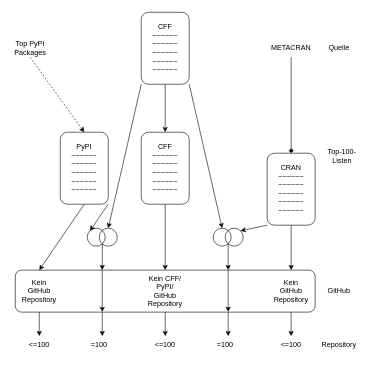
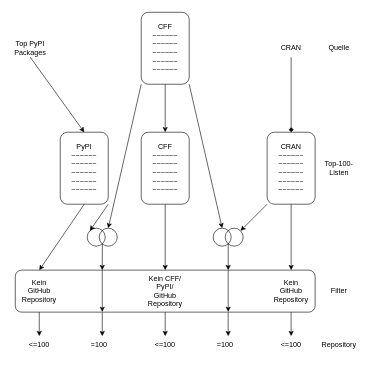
  <mxCell id="0" />
  <mxCell id="1" parent="0" />
  <mxCell id="2" value="PyPI&lt;div&gt;~~~~~~&lt;/div&gt;&lt;div&gt;~~~~~~&lt;/div&gt;&lt;div&gt;~~~~~~&lt;/div&gt;&lt;div&gt;~~~~~~&lt;/div&gt;&lt;div&gt;~~~~~~&lt;/div&gt;" style="rounded=1;whiteSpace=wrap;html=1;" parent="1" vertex="1"><mxGeometry x="100" y="220" width="80" height="120" as="geometry" /></mxCell>
  <mxCell id="3" value="CFF&lt;div&gt;~~~~~~&lt;/div&gt;&lt;div&gt;~~~~~~&lt;/div&gt;&lt;div&gt;~~~~~~&lt;/div&gt;&lt;div&gt;~~~~~~&lt;/div&gt;&lt;div&gt;~~~~~~&lt;/div&gt;" style="rounded=1;whiteSpace=wrap;html=1;" parent="1" vertex="1"><mxGeometry x="235" y="220" width="80" height="120" as="geometry" /></mxCell>
- <mxCell id="4" value="CRAN&lt;div&gt;~~~~~~&lt;/div&gt;&lt;div&gt;~~~~~~&lt;/div&gt;&lt;div&gt;~~~~~~&lt;/div&gt;&lt;div&gt;~~~~~~&lt;/div&gt;&lt;div&gt;~~~~~~&lt;/div&gt;" style="rounded=1;whiteSpace=wrap;html=1;" parent="1" vertex="1"><mxGeometry x="445" y="255" width="80" height="120" as="geometry" /></mxCell>
+ <mxCell id="4" value="CRAN&lt;div&gt;~~~~~~&lt;/div&gt;&lt;div&gt;~~~~~~&lt;/div&gt;&lt;div&gt;~~~~~~&lt;/div&gt;&lt;div&gt;~~~~~~&lt;/div&gt;&lt;div&gt;~~~~~~&lt;/div&gt;" style="rounded=1;whiteSpace=wrap;html=1;" parent="1" vertex="1"><mxGeometry x="445" y="220" width="80" height="120" as="geometry" /></mxCell>
  <mxCell id="5" value="" style="ellipse;whiteSpace=wrap;html=1;aspect=fixed;" parent="1" vertex="1"><mxGeometry x="145" y="380" width="30" height="30" as="geometry" /></mxCell>
  <mxCell id="6" value="" style="ellipse;whiteSpace=wrap;html=1;aspect=fixed;backgroundOutline=0;fillColor=none;" parent="1" vertex="1"><mxGeometry x="165" y="380" width="30" height="30" as="geometry" /></mxCell>
  <mxCell id="7" value="" style="ellipse;whiteSpace=wrap;html=1;aspect=fixed;" parent="1" vertex="1"><mxGeometry x="355" y="380" width="30" height="30" as="geometry" /></mxCell>
  <mxCell id="8" value="" style="ellipse;whiteSpace=wrap;html=1;aspect=fixed;backgroundOutline=0;fillColor=none;" parent="1" vertex="1"><mxGeometry x="375" y="380" width="30" height="30" as="geometry" /></mxCell>
  <mxCell id="9" value="" style="endArrow=classic;html=1;rounded=0;entryX=0;entryY=0;entryDx=0;entryDy=0;exitX=1;exitY=1;exitDx=0;exitDy=0;" parent="1" source="2" target="5" edge="1"><mxGeometry width="50" height="50" relative="1" as="geometry"><mxPoint x="125" y="330" as="sourcePoint" /><mxPoint x="205" y="340" as="targetPoint" /></mxGeometry></mxCell>
  <mxCell id="10" value="" style="endArrow=classic;html=1;rounded=0;entryX=0.5;entryY=0;entryDx=0;entryDy=0;exitX=0;exitY=1;exitDx=0;exitDy=0;" parent="1" source="37" target="6" edge="1"><mxGeometry width="50" height="50" relative="1" as="geometry"><mxPoint x="145" y="390" as="sourcePoint" /><mxPoint x="195" y="340" as="targetPoint" /></mxGeometry></mxCell>
  <mxCell id="11" value="" style="endArrow=classic;html=1;rounded=0;entryX=0.5;entryY=0;entryDx=0;entryDy=0;exitX=1;exitY=1;exitDx=0;exitDy=0;" parent="1" source="37" target="7" edge="1"><mxGeometry width="50" height="50" relative="1" as="geometry"><mxPoint x="335" y="380" as="sourcePoint" /><mxPoint x="385" y="330" as="targetPoint" /></mxGeometry></mxCell>
  <mxCell id="12" value="" style="endArrow=classic;html=1;rounded=0;entryX=1;entryY=0;entryDx=0;entryDy=0;exitX=0;exitY=1;exitDx=0;exitDy=0;" parent="1" source="4" target="8" edge="1"><mxGeometry width="50" height="50" relative="1" as="geometry"><mxPoint x="435" y="340" as="sourcePoint" /><mxPoint x="385" y="330" as="targetPoint" /></mxGeometry></mxCell>
  <mxCell id="13" value="" style="rounded=1;whiteSpace=wrap;html=1;" parent="1" vertex="1"><mxGeometry x="25" y="450" width="500" height="70" as="geometry" /></mxCell>
  <mxCell id="14" value="" style="endArrow=classic;html=1;rounded=0;exitX=0.172;exitY=0.874;exitDx=0;exitDy=0;exitPerimeter=0;entryX=0.29;entryY=0;entryDx=0;entryDy=0;entryPerimeter=0;" parent="1" source="6" target="13" edge="1"><mxGeometry width="50" height="50" relative="1" as="geometry"><mxPoint x="105" y="450" as="sourcePoint" /><mxPoint x="175" y="440" as="targetPoint" /></mxGeometry></mxCell>
  <mxCell id="15" value="" style="endArrow=classic;html=1;rounded=0;exitX=0.168;exitY=0.872;exitDx=0;exitDy=0;exitPerimeter=0;entryX=0.71;entryY=0;entryDx=0;entryDy=0;entryPerimeter=0;" parent="1" source="8" target="13" edge="1"><mxGeometry width="50" height="50" relative="1" as="geometry"><mxPoint x="385" y="420" as="sourcePoint" /><mxPoint x="380" y="450" as="targetPoint" /></mxGeometry></mxCell>
  <mxCell id="16" value="" style="endArrow=classic;html=1;rounded=0;exitX=0.5;exitY=1;exitDx=0;exitDy=0;entryX=0.08;entryY=0;entryDx=0;entryDy=0;entryPerimeter=0;" parent="1" source="2" target="13" edge="1"><mxGeometry width="50" height="50" relative="1" as="geometry"><mxPoint x="125" y="460" as="sourcePoint" /><mxPoint x="65" y="450" as="targetPoint" /></mxGeometry></mxCell>
  <mxCell id="17" value="" style="endArrow=classic;html=1;rounded=0;exitX=0.5;exitY=1;exitDx=0;exitDy=0;entryX=0.92;entryY=0;entryDx=0;entryDy=0;entryPerimeter=0;" parent="1" source="4" target="13" edge="1"><mxGeometry width="50" height="50" relative="1" as="geometry"><mxPoint x="245" y="550" as="sourcePoint" /><mxPoint x="485" y="440" as="targetPoint" /></mxGeometry></mxCell>
  <mxCell id="18" value="Kein GitHub Repository" style="text;html=1;align=center;verticalAlign=middle;whiteSpace=wrap;rounded=0;" parent="1" vertex="1"><mxGeometry x="35" y="470" width="60" height="30" as="geometry" /></mxCell>
  <mxCell id="19" value="Kein GitHub Repository" style="text;html=1;align=center;verticalAlign=middle;whiteSpace=wrap;rounded=0;" parent="1" vertex="1"><mxGeometry x="455" y="470" width="60" height="30" as="geometry" /></mxCell>
  <mxCell id="20" value="Kein CFF/ PyPI/&lt;br&gt;GitHub&lt;br&gt;Repository" style="text;html=1;align=center;verticalAlign=middle;whiteSpace=wrap;rounded=0;" parent="1" vertex="1"><mxGeometry x="245" y="450" width="60" height="70" as="geometry" /></mxCell>
  <mxCell id="21" value="" style="endArrow=classic;html=1;rounded=0;exitX=0.5;exitY=1;exitDx=0;exitDy=0;entryX=0.5;entryY=0;entryDx=0;entryDy=0;" parent="1" source="3" target="13" edge="1"><mxGeometry width="50" height="50" relative="1" as="geometry"><mxPoint x="195" y="510" as="sourcePoint" /><mxPoint x="245" y="460" as="targetPoint" /></mxGeometry></mxCell>
  <mxCell id="22" value="" style="endArrow=classic;html=1;rounded=0;entryX=0.29;entryY=0.996;entryDx=0;entryDy=0;entryPerimeter=0;exitX=0.29;exitY=0.002;exitDx=0;exitDy=0;exitPerimeter=0;" parent="1" source="13" target="13" edge="1"><mxGeometry width="50" height="50" relative="1" as="geometry"><mxPoint x="185" y="440" as="sourcePoint" /><mxPoint x="225" y="580" as="targetPoint" /></mxGeometry></mxCell>
  <mxCell id="23" value="" style="endArrow=classic;html=1;rounded=0;exitX=0.71;exitY=0.002;exitDx=0;exitDy=0;exitPerimeter=0;entryX=0.71;entryY=0.995;entryDx=0;entryDy=0;entryPerimeter=0;" parent="1" source="13" target="13" edge="1"><mxGeometry width="50" height="50" relative="1" as="geometry"><mxPoint x="375" y="440" as="sourcePoint" /><mxPoint x="365" y="520" as="targetPoint" /></mxGeometry></mxCell>
- <mxCell id="24" value="GitHub" style="text;html=1;align=center;verticalAlign=middle;whiteSpace=wrap;rounded=0;" parent="1" vertex="1"><mxGeometry x="535" y="470" width="60" height="30" as="geometry" /></mxCell>
- <mxCell id="25" value="Top-100-Listen" style="text;html=1;align=center;verticalAlign=middle;whiteSpace=wrap;rounded=0;" parent="1" vertex="1"><mxGeometry x="540" y="245" width="60" height="30" as="geometry" /></mxCell>
+ <mxCell id="24" value="Filter" style="text;html=1;align=center;verticalAlign=middle;whiteSpace=wrap;rounded=0;" parent="1" vertex="1"><mxGeometry x="535" y="470" width="60" height="30" as="geometry" /></mxCell>
+ <mxCell id="25" value="Top-100-Listen" style="text;html=1;align=center;verticalAlign=middle;whiteSpace=wrap;rounded=0;" parent="1" vertex="1"><mxGeometry x="535" y="265" width="60" height="30" as="geometry" /></mxCell>
  <mxCell id="26" value="&amp;lt;=100" style="text;html=1;align=center;verticalAlign=middle;whiteSpace=wrap;rounded=0;" parent="1" vertex="1"><mxGeometry x="35" y="560" width="60" height="30" as="geometry" /></mxCell>
  <mxCell id="27" value="&amp;lt;=100" style="text;html=1;align=center;verticalAlign=middle;whiteSpace=wrap;rounded=0;" parent="1" vertex="1"><mxGeometry x="455" y="560" width="60" height="30" as="geometry" /></mxCell>
  <mxCell id="28" value="&amp;lt;=100" style="text;html=1;align=center;verticalAlign=middle;whiteSpace=wrap;rounded=0;" parent="1" vertex="1"><mxGeometry x="245" y="560" width="60" height="30" as="geometry" /></mxCell>
  <mxCell id="29" value="Repository" style="text;html=1;align=center;verticalAlign=middle;whiteSpace=wrap;rounded=0;" parent="1" vertex="1"><mxGeometry x="530" y="560" width="70" height="30" as="geometry" /></mxCell>
  <mxCell id="30" value="&lt;div&gt;&lt;span style=&quot;background-color: initial;&quot;&gt;=100&lt;/span&gt;&lt;/div&gt;" style="text;html=1;align=center;verticalAlign=middle;whiteSpace=wrap;rounded=0;" parent="1" vertex="1"><mxGeometry x="135" y="560" width="60" height="30" as="geometry" /></mxCell>
  <mxCell id="31" value="&lt;div&gt;&lt;span style=&quot;background-color: initial;&quot;&gt;=100&lt;/span&gt;&lt;/div&gt;" style="text;html=1;align=center;verticalAlign=middle;whiteSpace=wrap;rounded=0;" parent="1" vertex="1"><mxGeometry x="345" y="560" width="60" height="30" as="geometry" /></mxCell>
  <mxCell id="32" value="" style="endArrow=classic;html=1;rounded=0;entryX=0.5;entryY=0;entryDx=0;entryDy=0;exitX=0.08;exitY=1;exitDx=0;exitDy=0;exitPerimeter=0;" parent="1" source="13" target="26" edge="1"><mxGeometry width="50" height="50" relative="1" as="geometry"><mxPoint x="65" y="530" as="sourcePoint" /><mxPoint x="225" y="510" as="targetPoint" /></mxGeometry></mxCell>
  <mxCell id="33" value="" style="endArrow=classic;html=1;rounded=0;exitX=0.29;exitY=1.007;exitDx=0;exitDy=0;exitPerimeter=0;entryX=0.584;entryY=0.004;entryDx=0;entryDy=0;entryPerimeter=0;" parent="1" source="13" target="30" edge="1"><mxGeometry width="50" height="50" relative="1" as="geometry"><mxPoint x="174.91" y="520" as="sourcePoint" /><mxPoint x="175" y="550" as="targetPoint" /></mxGeometry></mxCell>
  <mxCell id="34" value="" style="endArrow=classic;html=1;rounded=0;exitX=0.71;exitY=1.005;exitDx=0;exitDy=0;exitPerimeter=0;entryX=0.583;entryY=0.003;entryDx=0;entryDy=0;entryPerimeter=0;" parent="1" source="13" target="31" edge="1"><mxGeometry width="50" height="50" relative="1" as="geometry"><mxPoint x="384.72" y="520" as="sourcePoint" /><mxPoint x="384.72" y="560" as="targetPoint" /></mxGeometry></mxCell>
  <mxCell id="35" value="" style="endArrow=classic;html=1;rounded=0;entryX=0.5;entryY=0;entryDx=0;entryDy=0;exitX=0.5;exitY=1;exitDx=0;exitDy=0;" parent="1" source="13" target="28" edge="1"><mxGeometry width="50" height="50" relative="1" as="geometry"><mxPoint x="255" y="520" as="sourcePoint" /><mxPoint x="255" y="560" as="targetPoint" /></mxGeometry></mxCell>
  <mxCell id="36" value="" style="endArrow=classic;html=1;rounded=0;exitX=0.29;exitY=1.007;exitDx=0;exitDy=0;exitPerimeter=0;entryX=0.5;entryY=0;entryDx=0;entryDy=0;" parent="1" target="27" edge="1"><mxGeometry width="50" height="50" relative="1" as="geometry"><mxPoint x="484.87" y="520" as="sourcePoint" /><mxPoint x="484.87" y="560" as="targetPoint" /></mxGeometry></mxCell>
  <mxCell id="37" value="CFF&lt;div&gt;~~~~~~&lt;/div&gt;&lt;div&gt;~~~~~~&lt;/div&gt;&lt;div&gt;~~~~~~&lt;/div&gt;&lt;div&gt;~~~~~~&lt;/div&gt;&lt;div&gt;~~~~~~&lt;/div&gt;" style="rounded=1;whiteSpace=wrap;html=1;" parent="1" vertex="1"><mxGeometry x="235" y="20" width="80" height="120" as="geometry" /></mxCell>
  <mxCell id="38" value="" style="endArrow=classic;html=1;rounded=0;exitX=0.5;exitY=1;exitDx=0;exitDy=0;entryX=0.5;entryY=0;entryDx=0;entryDy=0;" parent="1" source="37" target="3" edge="1"><mxGeometry width="50" height="50" relative="1" as="geometry"><mxPoint x="285" y="240" as="sourcePoint" /><mxPoint x="335" y="190" as="targetPoint" /></mxGeometry></mxCell>
  <mxCell id="39" value="Quelle" style="text;html=1;align=center;verticalAlign=middle;whiteSpace=wrap;rounded=0;" parent="1" vertex="1"><mxGeometry x="535" y="65" width="60" height="30" as="geometry" /></mxCell>
  <mxCell id="40" value="Top PyPI Packages" style="text;html=1;align=center;verticalAlign=middle;whiteSpace=wrap;rounded=0;" parent="1" vertex="1"><mxGeometry x="20" y="65" width="60" height="30" as="geometry" /></mxCell>
- <mxCell id="41" value="METACRAN" style="text;html=1;align=center;verticalAlign=middle;whiteSpace=wrap;rounded=0;" parent="1" vertex="1"><mxGeometry x="450" y="65" width="70" height="30" as="geometry" /></mxCell>
- <mxCell id="42" value="" style="endArrow=classic;html=1;rounded=0;entryX=0.5;entryY=0;entryDx=0;entryDy=0;exitX=0.5;exitY=1;exitDx=0;exitDy=0;dashed=1;" parent="1" source="40" target="2" edge="1"><mxGeometry width="50" height="50" relative="1" as="geometry"><mxPoint x="-5" y="120" as="sourcePoint" /><mxPoint x="35" y="130" as="targetPoint" /></mxGeometry></mxCell>
+ <mxCell id="41" value="CRAN" style="text;html=1;align=center;verticalAlign=middle;whiteSpace=wrap;rounded=0;" parent="1" vertex="1"><mxGeometry x="450" y="65" width="70" height="30" as="geometry" /></mxCell>
+ <mxCell id="42" value="" style="endArrow=classic;html=1;rounded=0;entryX=0.5;entryY=0;entryDx=0;entryDy=0;exitX=0.5;exitY=1;exitDx=0;exitDy=0;" parent="1" source="40" target="2" edge="1"><mxGeometry width="50" height="50" relative="1" as="geometry"><mxPoint x="-5" y="120" as="sourcePoint" /><mxPoint x="35" y="130" as="targetPoint" /></mxGeometry></mxCell>
  <mxCell id="43" value="" style="endArrow=diamond;html=1;rounded=0;exitX=0.5;exitY=1;exitDx=0;exitDy=0;entryX=0.5;entryY=0;entryDx=0;entryDy=0;" parent="1" source="41" target="4" edge="1"><mxGeometry width="50" height="50" relative="1" as="geometry"><mxPoint x="455" y="180" as="sourcePoint" /><mxPoint x="505" y="130" as="targetPoint" /></mxGeometry></mxCell>
